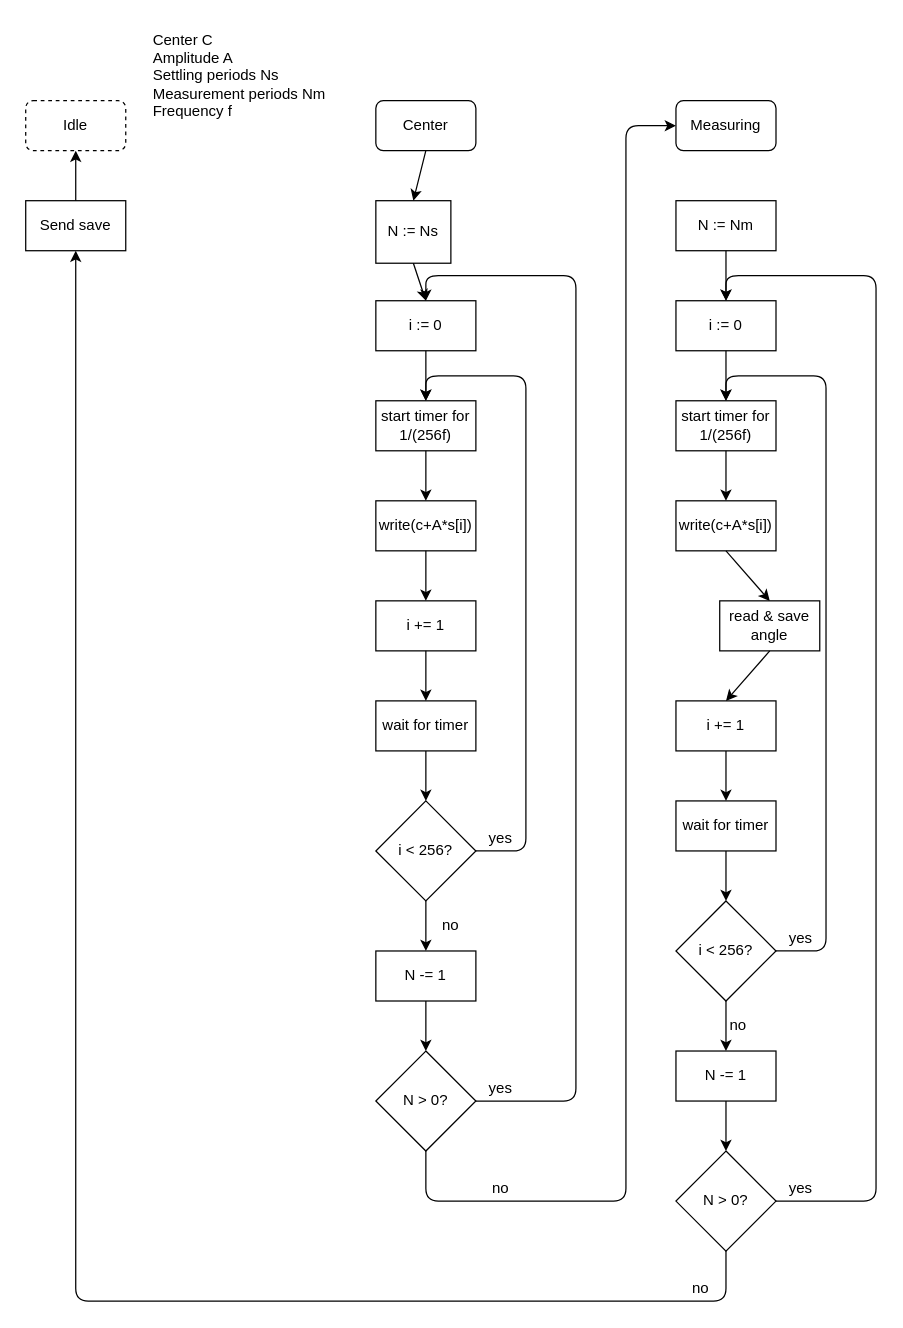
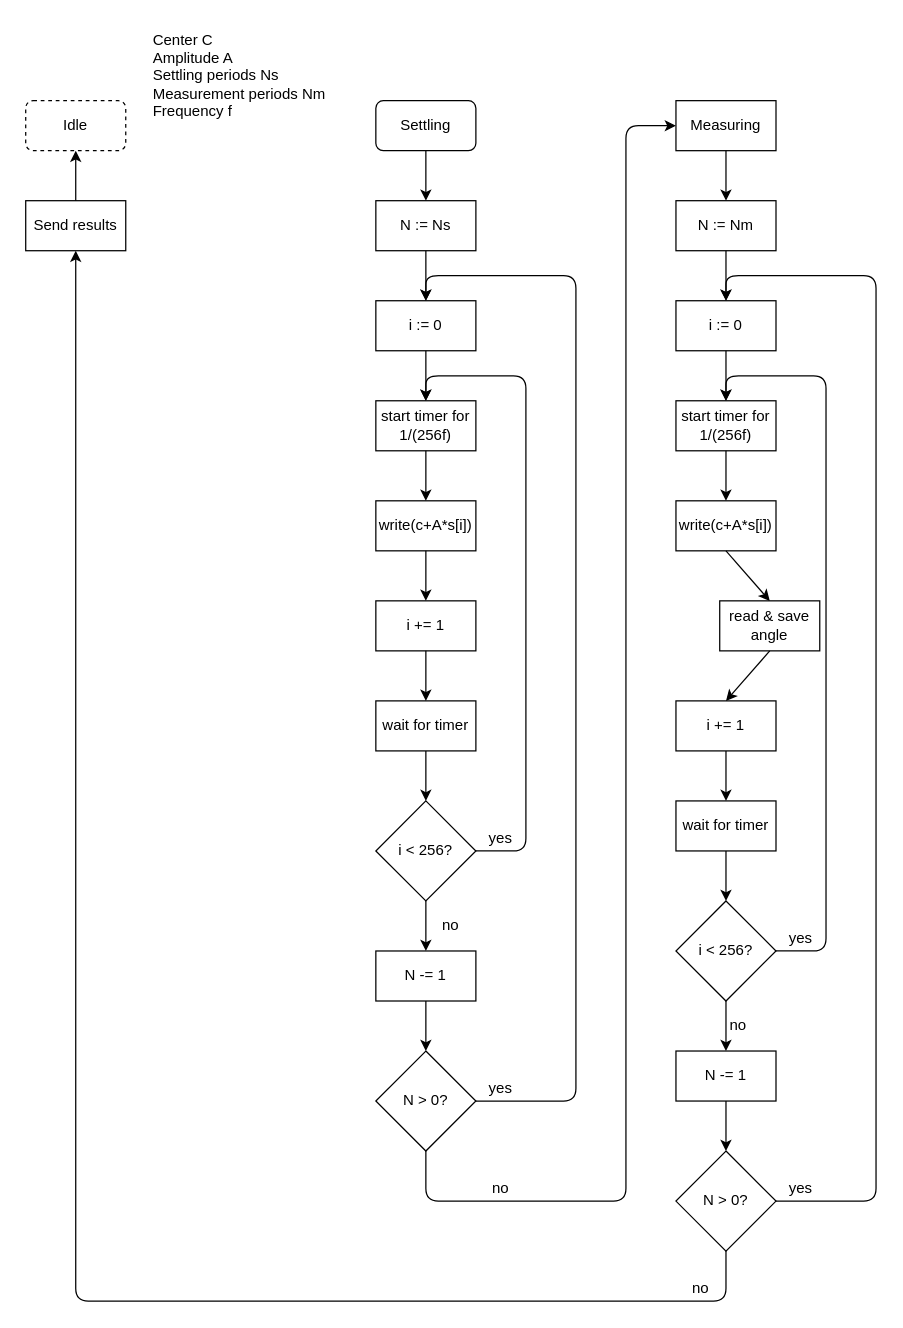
  <mxCell id="0" />
  <mxCell id="1" parent="0" />
  <mxCell id="2" value="Idle" style="rounded=1;whiteSpace=wrap;html=1;dashed=1;" vertex="1" parent="1"><mxGeometry x="20" y="80" width="80" height="40" as="geometry" /></mxCell>
- <mxCell id="3" value="Center" style="rounded=1;whiteSpace=wrap;html=1;" vertex="1" parent="1"><mxGeometry x="300" y="80" width="80" height="40" as="geometry" /></mxCell>
+ <mxCell id="3" value="Settling" style="rounded=1;whiteSpace=wrap;html=1;" vertex="1" parent="1"><mxGeometry x="300" y="80" width="80" height="40" as="geometry" /></mxCell>
  <mxCell id="4" value="Center C&lt;br&gt;Amplitude A&lt;br&gt;Settling periods Ns&lt;br&gt;Measurement periods Nm&lt;br&gt;Frequency f" style="text;html=1;strokeColor=none;fillColor=none;align=left;verticalAlign=middle;whiteSpace=wrap;rounded=0;" vertex="1" parent="1"><mxGeometry x="120" y="20" width="160" height="80" as="geometry" /></mxCell>
  <mxCell id="5" value="i := 0" style="rounded=0;whiteSpace=wrap;html=1;" vertex="1" parent="1"><mxGeometry x="300" y="240" width="80" height="40" as="geometry" /></mxCell>
  <mxCell id="6" value="write(c+A*s[i])" style="rounded=0;whiteSpace=wrap;html=1;" vertex="1" parent="1"><mxGeometry x="300" y="400" width="80" height="40" as="geometry" /></mxCell>
  <mxCell id="7" value="wait for timer" style="rounded=0;whiteSpace=wrap;html=1;" vertex="1" parent="1"><mxGeometry x="300" y="560" width="80" height="40" as="geometry" /></mxCell>
- <mxCell id="8" value="N := Ns" style="rounded=0;whiteSpace=wrap;html=1;" vertex="1" parent="1"><mxGeometry x="300" y="160" width="60" height="50" as="geometry" /></mxCell>
+ <mxCell id="8" value="N := Ns" style="rounded=0;whiteSpace=wrap;html=1;" vertex="1" parent="1"><mxGeometry x="300" y="160" width="80" height="40" as="geometry" /></mxCell>
  <mxCell id="9" value="start timer for 1/(256f)" style="rounded=0;whiteSpace=wrap;html=1;" vertex="1" parent="1"><mxGeometry x="300" y="320" width="80" height="40" as="geometry" /></mxCell>
  <mxCell id="10" value="i += 1" style="rounded=0;whiteSpace=wrap;html=1;" vertex="1" parent="1"><mxGeometry x="300" y="480" width="80" height="40" as="geometry" /></mxCell>
  <mxCell id="11" value="i &amp;lt; 256?" style="rhombus;whiteSpace=wrap;html=1;" vertex="1" parent="1"><mxGeometry x="300" y="640" width="80" height="80" as="geometry" /></mxCell>
  <mxCell id="12" value="" style="endArrow=classic;html=1;exitX=0.5;exitY=1;exitDx=0;exitDy=0;entryX=0.5;entryY=0;entryDx=0;entryDy=0;" edge="1" parent="1" source="5" target="9"><mxGeometry width="50" height="50" relative="1" as="geometry"><mxPoint x="500" y="470" as="sourcePoint" /><mxPoint x="550" y="420" as="targetPoint" /></mxGeometry></mxCell>
  <mxCell id="13" value="" style="endArrow=classic;html=1;exitX=0.5;exitY=1;exitDx=0;exitDy=0;entryX=0.5;entryY=0;entryDx=0;entryDy=0;" edge="1" parent="1" source="8" target="5"><mxGeometry width="50" height="50" relative="1" as="geometry"><mxPoint x="400" y="280" as="sourcePoint" /><mxPoint x="450" y="230" as="targetPoint" /></mxGeometry></mxCell>
  <mxCell id="14" value="" style="endArrow=classic;html=1;exitX=0.5;exitY=1;exitDx=0;exitDy=0;entryX=0.5;entryY=0;entryDx=0;entryDy=0;" edge="1" parent="1" source="3" target="8"><mxGeometry width="50" height="50" relative="1" as="geometry"><mxPoint x="390" y="250" as="sourcePoint" /><mxPoint x="440" y="200" as="targetPoint" /></mxGeometry></mxCell>
  <mxCell id="15" value="" style="endArrow=classic;html=1;exitX=0.5;exitY=1;exitDx=0;exitDy=0;entryX=0.5;entryY=0;entryDx=0;entryDy=0;" edge="1" parent="1" source="9" target="6"><mxGeometry width="50" height="50" relative="1" as="geometry"><mxPoint x="430" y="500" as="sourcePoint" /><mxPoint x="480" y="450" as="targetPoint" /></mxGeometry></mxCell>
  <mxCell id="16" value="" style="endArrow=classic;html=1;exitX=0.5;exitY=1;exitDx=0;exitDy=0;entryX=0.5;entryY=0;entryDx=0;entryDy=0;" edge="1" parent="1" source="6" target="10"><mxGeometry width="50" height="50" relative="1" as="geometry"><mxPoint x="410" y="570" as="sourcePoint" /><mxPoint x="460" y="520" as="targetPoint" /></mxGeometry></mxCell>
  <mxCell id="17" value="" style="endArrow=classic;html=1;exitX=0.5;exitY=1;exitDx=0;exitDy=0;entryX=0.5;entryY=0;entryDx=0;entryDy=0;" edge="1" parent="1" source="10" target="7"><mxGeometry width="50" height="50" relative="1" as="geometry"><mxPoint x="440" y="620" as="sourcePoint" /><mxPoint x="490" y="570" as="targetPoint" /></mxGeometry></mxCell>
  <mxCell id="18" value="" style="endArrow=classic;html=1;exitX=0.5;exitY=1;exitDx=0;exitDy=0;entryX=0.5;entryY=0;entryDx=0;entryDy=0;" edge="1" parent="1" source="7" target="11"><mxGeometry width="50" height="50" relative="1" as="geometry"><mxPoint x="480" y="700" as="sourcePoint" /><mxPoint x="530" y="650" as="targetPoint" /></mxGeometry></mxCell>
  <mxCell id="19" value="" style="endArrow=classic;html=1;exitX=1;exitY=0.5;exitDx=0;exitDy=0;entryX=0.5;entryY=0;entryDx=0;entryDy=0;" edge="1" parent="1" source="11" target="9"><mxGeometry width="50" height="50" relative="1" as="geometry"><mxPoint x="470" y="570" as="sourcePoint" /><mxPoint x="340" y="300" as="targetPoint" /><Array as="points"><mxPoint x="420" y="680" /><mxPoint x="420" y="300" /><mxPoint x="340" y="300" /></Array></mxGeometry></mxCell>
  <mxCell id="20" value="yes" style="text;html=1;strokeColor=none;fillColor=none;align=center;verticalAlign=middle;whiteSpace=wrap;rounded=0;" vertex="1" parent="1"><mxGeometry x="390" y="660" width="20" height="20" as="geometry" /></mxCell>
- <mxCell id="21" value="Measuring" style="rounded=1;whiteSpace=wrap;html=1;" vertex="1" parent="1"><mxGeometry x="540" y="80" width="80" height="40" as="geometry" /></mxCell>
+ <mxCell id="21" value="Measuring" style="whiteSpace=wrap;html=1;rounded=0;" vertex="1" parent="1"><mxGeometry x="540" y="80" width="80" height="40" as="geometry" /></mxCell>
  <mxCell id="22" value="N -= 1" style="rounded=0;whiteSpace=wrap;html=1;" vertex="1" parent="1"><mxGeometry x="300" y="760" width="80" height="40" as="geometry" /></mxCell>
  <mxCell id="23" value="N &amp;gt; 0?" style="rhombus;whiteSpace=wrap;html=1;" vertex="1" parent="1"><mxGeometry x="300" y="840" width="80" height="80" as="geometry" /></mxCell>
  <mxCell id="24" value="" style="endArrow=classic;html=1;exitX=0.5;exitY=1;exitDx=0;exitDy=0;entryX=0.5;entryY=0;entryDx=0;entryDy=0;" edge="1" parent="1" source="11" target="22"><mxGeometry width="50" height="50" relative="1" as="geometry"><mxPoint x="410" y="780" as="sourcePoint" /><mxPoint x="460" y="730" as="targetPoint" /></mxGeometry></mxCell>
  <mxCell id="25" value="" style="endArrow=classic;html=1;exitX=0.5;exitY=1;exitDx=0;exitDy=0;entryX=0.5;entryY=0;entryDx=0;entryDy=0;" edge="1" parent="1" source="22" target="23"><mxGeometry width="50" height="50" relative="1" as="geometry"><mxPoint x="460" y="860" as="sourcePoint" /><mxPoint x="510" y="810" as="targetPoint" /></mxGeometry></mxCell>
  <mxCell id="26" value="no" style="text;html=1;strokeColor=none;fillColor=none;align=center;verticalAlign=middle;whiteSpace=wrap;rounded=0;" vertex="1" parent="1"><mxGeometry x="350" y="730" width="20" height="20" as="geometry" /></mxCell>
  <mxCell id="27" value="" style="endArrow=classic;html=1;exitX=1;exitY=0.5;exitDx=0;exitDy=0;entryX=0.5;entryY=0;entryDx=0;entryDy=0;" edge="1" parent="1" source="23" target="5"><mxGeometry width="50" height="50" relative="1" as="geometry"><mxPoint x="430" y="850" as="sourcePoint" /><mxPoint x="340" y="220" as="targetPoint" /><Array as="points"><mxPoint x="460" y="880" /><mxPoint x="460" y="220" /><mxPoint x="340" y="220" /></Array></mxGeometry></mxCell>
  <mxCell id="28" value="" style="endArrow=classic;html=1;exitX=0.5;exitY=1;exitDx=0;exitDy=0;entryX=0;entryY=0.5;entryDx=0;entryDy=0;" edge="1" parent="1" source="23" target="21"><mxGeometry width="50" height="50" relative="1" as="geometry"><mxPoint x="440" y="970" as="sourcePoint" /><mxPoint x="500" y="159.6" as="targetPoint" /><Array as="points"><mxPoint x="340" y="960" /><mxPoint x="500" y="960" /><mxPoint x="500" y="100" /></Array></mxGeometry></mxCell>
  <mxCell id="29" value="yes" style="text;html=1;strokeColor=none;fillColor=none;align=center;verticalAlign=middle;whiteSpace=wrap;rounded=0;" vertex="1" parent="1"><mxGeometry x="380" y="860" width="40" height="20" as="geometry" /></mxCell>
  <mxCell id="30" value="no" style="text;html=1;strokeColor=none;fillColor=none;align=center;verticalAlign=middle;whiteSpace=wrap;rounded=0;" vertex="1" parent="1"><mxGeometry x="380" y="940" width="40" height="20" as="geometry" /></mxCell>
+ <mxCell id="31" value="" style="endArrow=classic;html=1;exitX=0.5;exitY=1;exitDx=0;exitDy=0;entryX=0.5;entryY=0;entryDx=0;entryDy=0;" edge="1" parent="1" source="21" target="32"><mxGeometry width="50" height="50" relative="1" as="geometry"><mxPoint x="610" y="220" as="sourcePoint" /><mxPoint x="580" y="140" as="targetPoint" /></mxGeometry></mxCell>
  <mxCell id="32" value="N := Nm" style="rounded=0;whiteSpace=wrap;html=1;" vertex="1" parent="1"><mxGeometry x="540" y="160" width="80" height="40" as="geometry" /></mxCell>
  <mxCell id="33" value="i := 0" style="rounded=0;whiteSpace=wrap;html=1;" vertex="1" parent="1"><mxGeometry x="540" y="240" width="80" height="40" as="geometry" /></mxCell>
  <mxCell id="34" value="start timer for 1/(256f)" style="rounded=0;whiteSpace=wrap;html=1;" vertex="1" parent="1"><mxGeometry x="540" y="320" width="80" height="40" as="geometry" /></mxCell>
  <mxCell id="35" value="write(c+A*s[i])" style="rounded=0;whiteSpace=wrap;html=1;" vertex="1" parent="1"><mxGeometry x="540" y="400" width="80" height="40" as="geometry" /></mxCell>
  <mxCell id="36" value="read &amp;amp; save angle" style="rounded=0;whiteSpace=wrap;html=1;" vertex="1" parent="1"><mxGeometry x="575" y="480" width="80" height="40" as="geometry" /></mxCell>
  <mxCell id="37" value="i += 1" style="rounded=0;whiteSpace=wrap;html=1;" vertex="1" parent="1"><mxGeometry x="540" y="560" width="80" height="40" as="geometry" /></mxCell>
  <mxCell id="38" value="wait for timer" style="rounded=0;whiteSpace=wrap;html=1;" vertex="1" parent="1"><mxGeometry x="540" y="640" width="80" height="40" as="geometry" /></mxCell>
  <mxCell id="39" value="i &amp;lt; 256?" style="rhombus;whiteSpace=wrap;html=1;" vertex="1" parent="1"><mxGeometry x="540" y="720" width="80" height="80" as="geometry" /></mxCell>
  <mxCell id="40" value="N -= 1" style="rounded=0;whiteSpace=wrap;html=1;" vertex="1" parent="1"><mxGeometry x="540" y="840" width="80" height="40" as="geometry" /></mxCell>
  <mxCell id="41" value="N &amp;gt; 0?" style="rhombus;whiteSpace=wrap;html=1;" vertex="1" parent="1"><mxGeometry x="540" y="920" width="80" height="80" as="geometry" /></mxCell>
- <mxCell id="42" value="Send save" style="rounded=0;whiteSpace=wrap;html=1;" vertex="1" parent="1"><mxGeometry x="20" y="160" width="80" height="40" as="geometry" /></mxCell>
+ <mxCell id="42" value="Send results" style="rounded=0;whiteSpace=wrap;html=1;" vertex="1" parent="1"><mxGeometry x="20" y="160" width="80" height="40" as="geometry" /></mxCell>
  <mxCell id="43" value="" style="endArrow=classic;html=1;exitX=0.5;exitY=0;exitDx=0;exitDy=0;entryX=0.5;entryY=1;entryDx=0;entryDy=0;" edge="1" parent="1" source="42" target="2"><mxGeometry width="50" height="50" relative="1" as="geometry"><mxPoint x="200" y="220" as="sourcePoint" /><mxPoint x="250" y="170" as="targetPoint" /></mxGeometry></mxCell>
  <mxCell id="44" value="" style="endArrow=classic;html=1;exitX=0.5;exitY=1;exitDx=0;exitDy=0;entryX=0.5;entryY=1;entryDx=0;entryDy=0;" edge="1" parent="1" source="41" target="42"><mxGeometry width="50" height="50" relative="1" as="geometry"><mxPoint x="560" y="1160" as="sourcePoint" /><mxPoint x="610" y="1110" as="targetPoint" /><Array as="points"><mxPoint x="580" y="1040" /><mxPoint x="60" y="1040" /></Array></mxGeometry></mxCell>
  <mxCell id="45" value="no" style="text;html=1;strokeColor=none;fillColor=none;align=center;verticalAlign=middle;whiteSpace=wrap;rounded=0;" vertex="1" parent="1"><mxGeometry x="540" y="1020" width="40" height="20" as="geometry" /></mxCell>
  <mxCell id="46" value="" style="endArrow=classic;html=1;exitX=0.5;exitY=1;exitDx=0;exitDy=0;entryX=0.5;entryY=0;entryDx=0;entryDy=0;" edge="1" parent="1" source="32" target="33"><mxGeometry width="50" height="50" relative="1" as="geometry"><mxPoint x="620" y="250" as="sourcePoint" /><mxPoint x="670" y="200" as="targetPoint" /></mxGeometry></mxCell>
  <mxCell id="47" value="" style="endArrow=classic;html=1;exitX=0.5;exitY=1;exitDx=0;exitDy=0;entryX=0.5;entryY=0;entryDx=0;entryDy=0;" edge="1" parent="1" source="33" target="34"><mxGeometry width="50" height="50" relative="1" as="geometry"><mxPoint x="690" y="360" as="sourcePoint" /><mxPoint x="740" y="310" as="targetPoint" /></mxGeometry></mxCell>
  <mxCell id="48" value="" style="endArrow=classic;html=1;exitX=0.5;exitY=1;exitDx=0;exitDy=0;entryX=0.5;entryY=0;entryDx=0;entryDy=0;" edge="1" parent="1" source="34" target="35"><mxGeometry width="50" height="50" relative="1" as="geometry"><mxPoint x="670" y="450" as="sourcePoint" /><mxPoint x="720" y="400" as="targetPoint" /></mxGeometry></mxCell>
  <mxCell id="49" value="" style="endArrow=classic;html=1;exitX=0.5;exitY=1;exitDx=0;exitDy=0;entryX=0.5;entryY=0;entryDx=0;entryDy=0;" edge="1" parent="1" source="35" target="36"><mxGeometry width="50" height="50" relative="1" as="geometry"><mxPoint x="650" y="560" as="sourcePoint" /><mxPoint x="700" y="510" as="targetPoint" /></mxGeometry></mxCell>
  <mxCell id="50" value="" style="endArrow=classic;html=1;exitX=0.5;exitY=1;exitDx=0;exitDy=0;entryX=0.5;entryY=0;entryDx=0;entryDy=0;" edge="1" parent="1" source="36" target="37"><mxGeometry width="50" height="50" relative="1" as="geometry"><mxPoint x="760" y="670" as="sourcePoint" /><mxPoint x="810" y="620" as="targetPoint" /></mxGeometry></mxCell>
  <mxCell id="51" value="" style="endArrow=classic;html=1;exitX=0.5;exitY=1;exitDx=0;exitDy=0;entryX=0.5;entryY=0;entryDx=0;entryDy=0;" edge="1" parent="1" source="37" target="38"><mxGeometry width="50" height="50" relative="1" as="geometry"><mxPoint x="710" y="740" as="sourcePoint" /><mxPoint x="760" y="690" as="targetPoint" /></mxGeometry></mxCell>
  <mxCell id="52" value="" style="endArrow=classic;html=1;exitX=0.5;exitY=1;exitDx=0;exitDy=0;entryX=0.5;entryY=0;entryDx=0;entryDy=0;" edge="1" parent="1" source="38" target="39"><mxGeometry width="50" height="50" relative="1" as="geometry"><mxPoint x="650" y="780" as="sourcePoint" /><mxPoint x="700" y="730" as="targetPoint" /></mxGeometry></mxCell>
  <mxCell id="53" value="" style="endArrow=classic;html=1;exitX=0.5;exitY=1;exitDx=0;exitDy=0;entryX=0.5;entryY=0;entryDx=0;entryDy=0;" edge="1" parent="1" source="39" target="40"><mxGeometry width="50" height="50" relative="1" as="geometry"><mxPoint x="670" y="890" as="sourcePoint" /><mxPoint x="720" y="840" as="targetPoint" /></mxGeometry></mxCell>
  <mxCell id="54" value="" style="endArrow=classic;html=1;exitX=0.5;exitY=1;exitDx=0;exitDy=0;entryX=0.5;entryY=0;entryDx=0;entryDy=0;" edge="1" parent="1" source="40" target="41"><mxGeometry width="50" height="50" relative="1" as="geometry"><mxPoint x="670" y="1000" as="sourcePoint" /><mxPoint x="720" y="950" as="targetPoint" /></mxGeometry></mxCell>
  <mxCell id="55" value="no" style="text;html=1;strokeColor=none;fillColor=none;align=center;verticalAlign=middle;whiteSpace=wrap;rounded=0;" vertex="1" parent="1"><mxGeometry x="580" y="810" width="20" height="20" as="geometry" /></mxCell>
  <mxCell id="56" value="yes" style="text;html=1;strokeColor=none;fillColor=none;align=center;verticalAlign=middle;whiteSpace=wrap;rounded=0;" vertex="1" parent="1"><mxGeometry x="620" y="740" width="40" height="20" as="geometry" /></mxCell>
  <mxCell id="57" value="" style="endArrow=classic;html=1;exitX=1;exitY=0.5;exitDx=0;exitDy=0;entryX=0.5;entryY=0;entryDx=0;entryDy=0;" edge="1" parent="1" source="41" target="33"><mxGeometry width="50" height="50" relative="1" as="geometry"><mxPoint x="640" y="940" as="sourcePoint" /><mxPoint x="580" y="216" as="targetPoint" /><Array as="points"><mxPoint x="700" y="960" /><mxPoint x="700" y="220" /><mxPoint x="580" y="220" /></Array></mxGeometry></mxCell>
  <mxCell id="58" value="" style="endArrow=classic;html=1;exitX=1;exitY=0.5;exitDx=0;exitDy=0;entryX=0.5;entryY=0;entryDx=0;entryDy=0;" edge="1" parent="1" source="39" target="34"><mxGeometry width="50" height="50" relative="1" as="geometry"><mxPoint x="680" y="720" as="sourcePoint" /><mxPoint x="580" y="300" as="targetPoint" /><Array as="points"><mxPoint x="660" y="760" /><mxPoint x="660" y="300" /><mxPoint x="580" y="300" /></Array></mxGeometry></mxCell>
  <mxCell id="59" value="yes" style="text;html=1;strokeColor=none;fillColor=none;align=center;verticalAlign=middle;whiteSpace=wrap;rounded=0;" vertex="1" parent="1"><mxGeometry x="620" y="940" width="40" height="20" as="geometry" /></mxCell>
